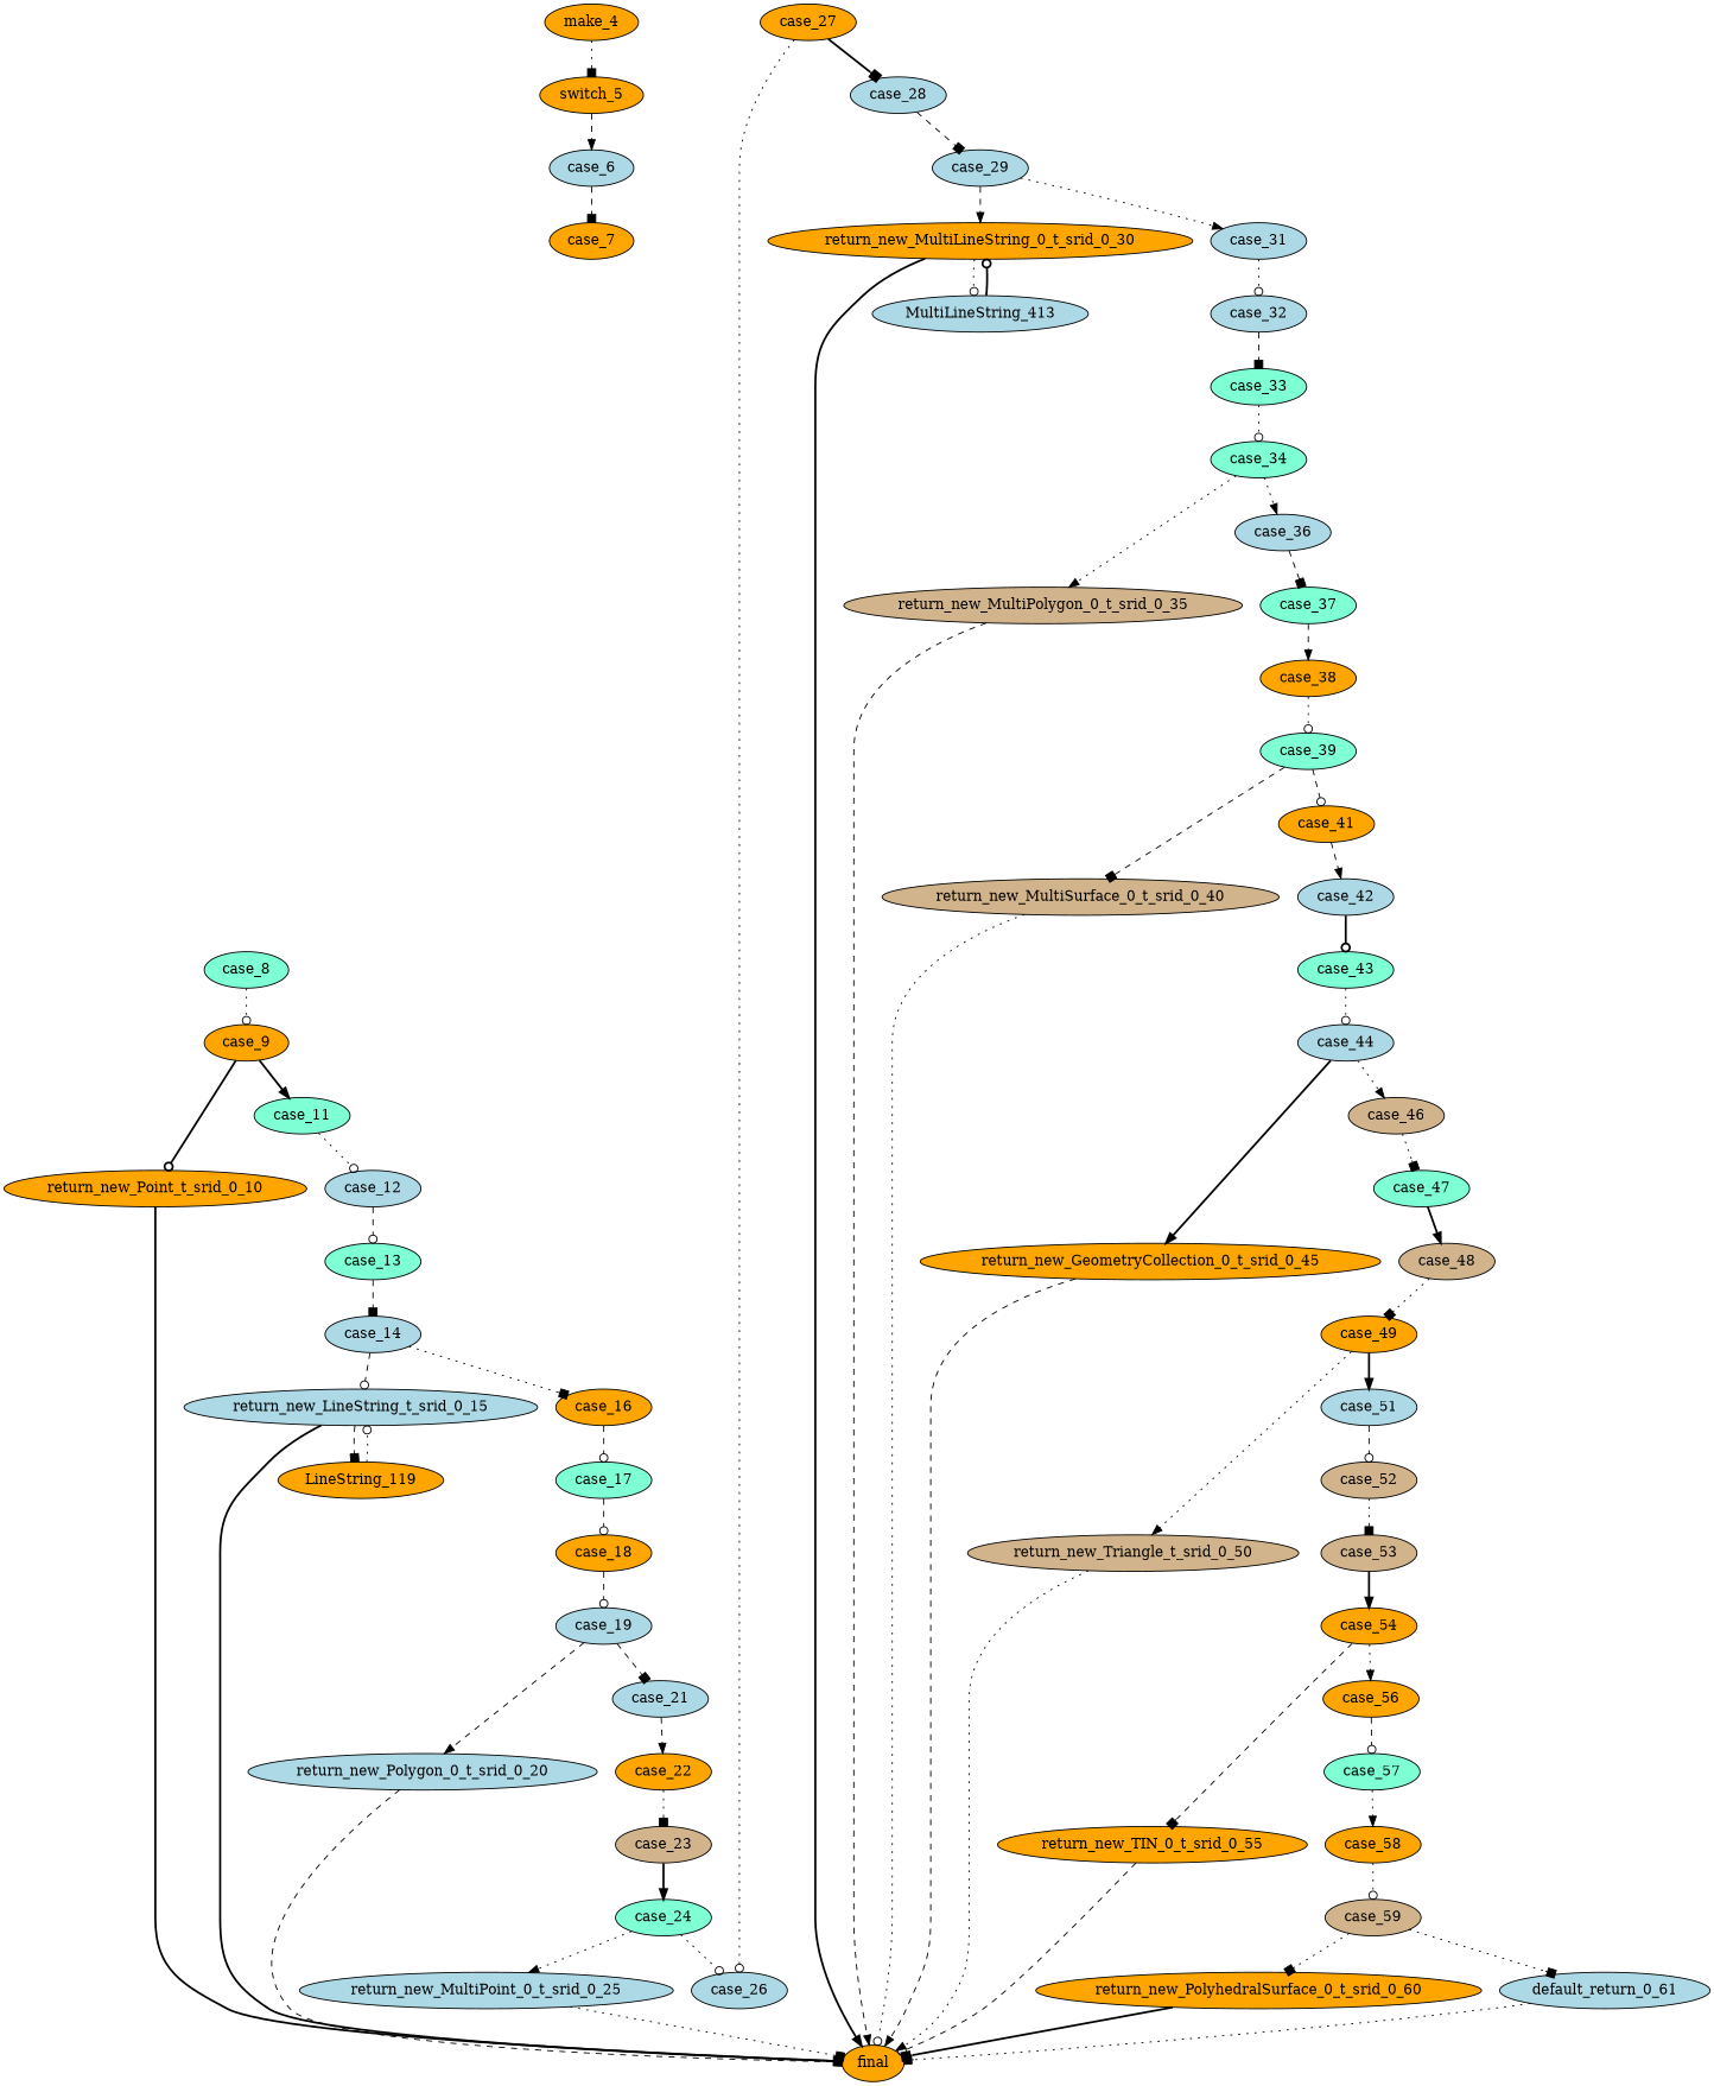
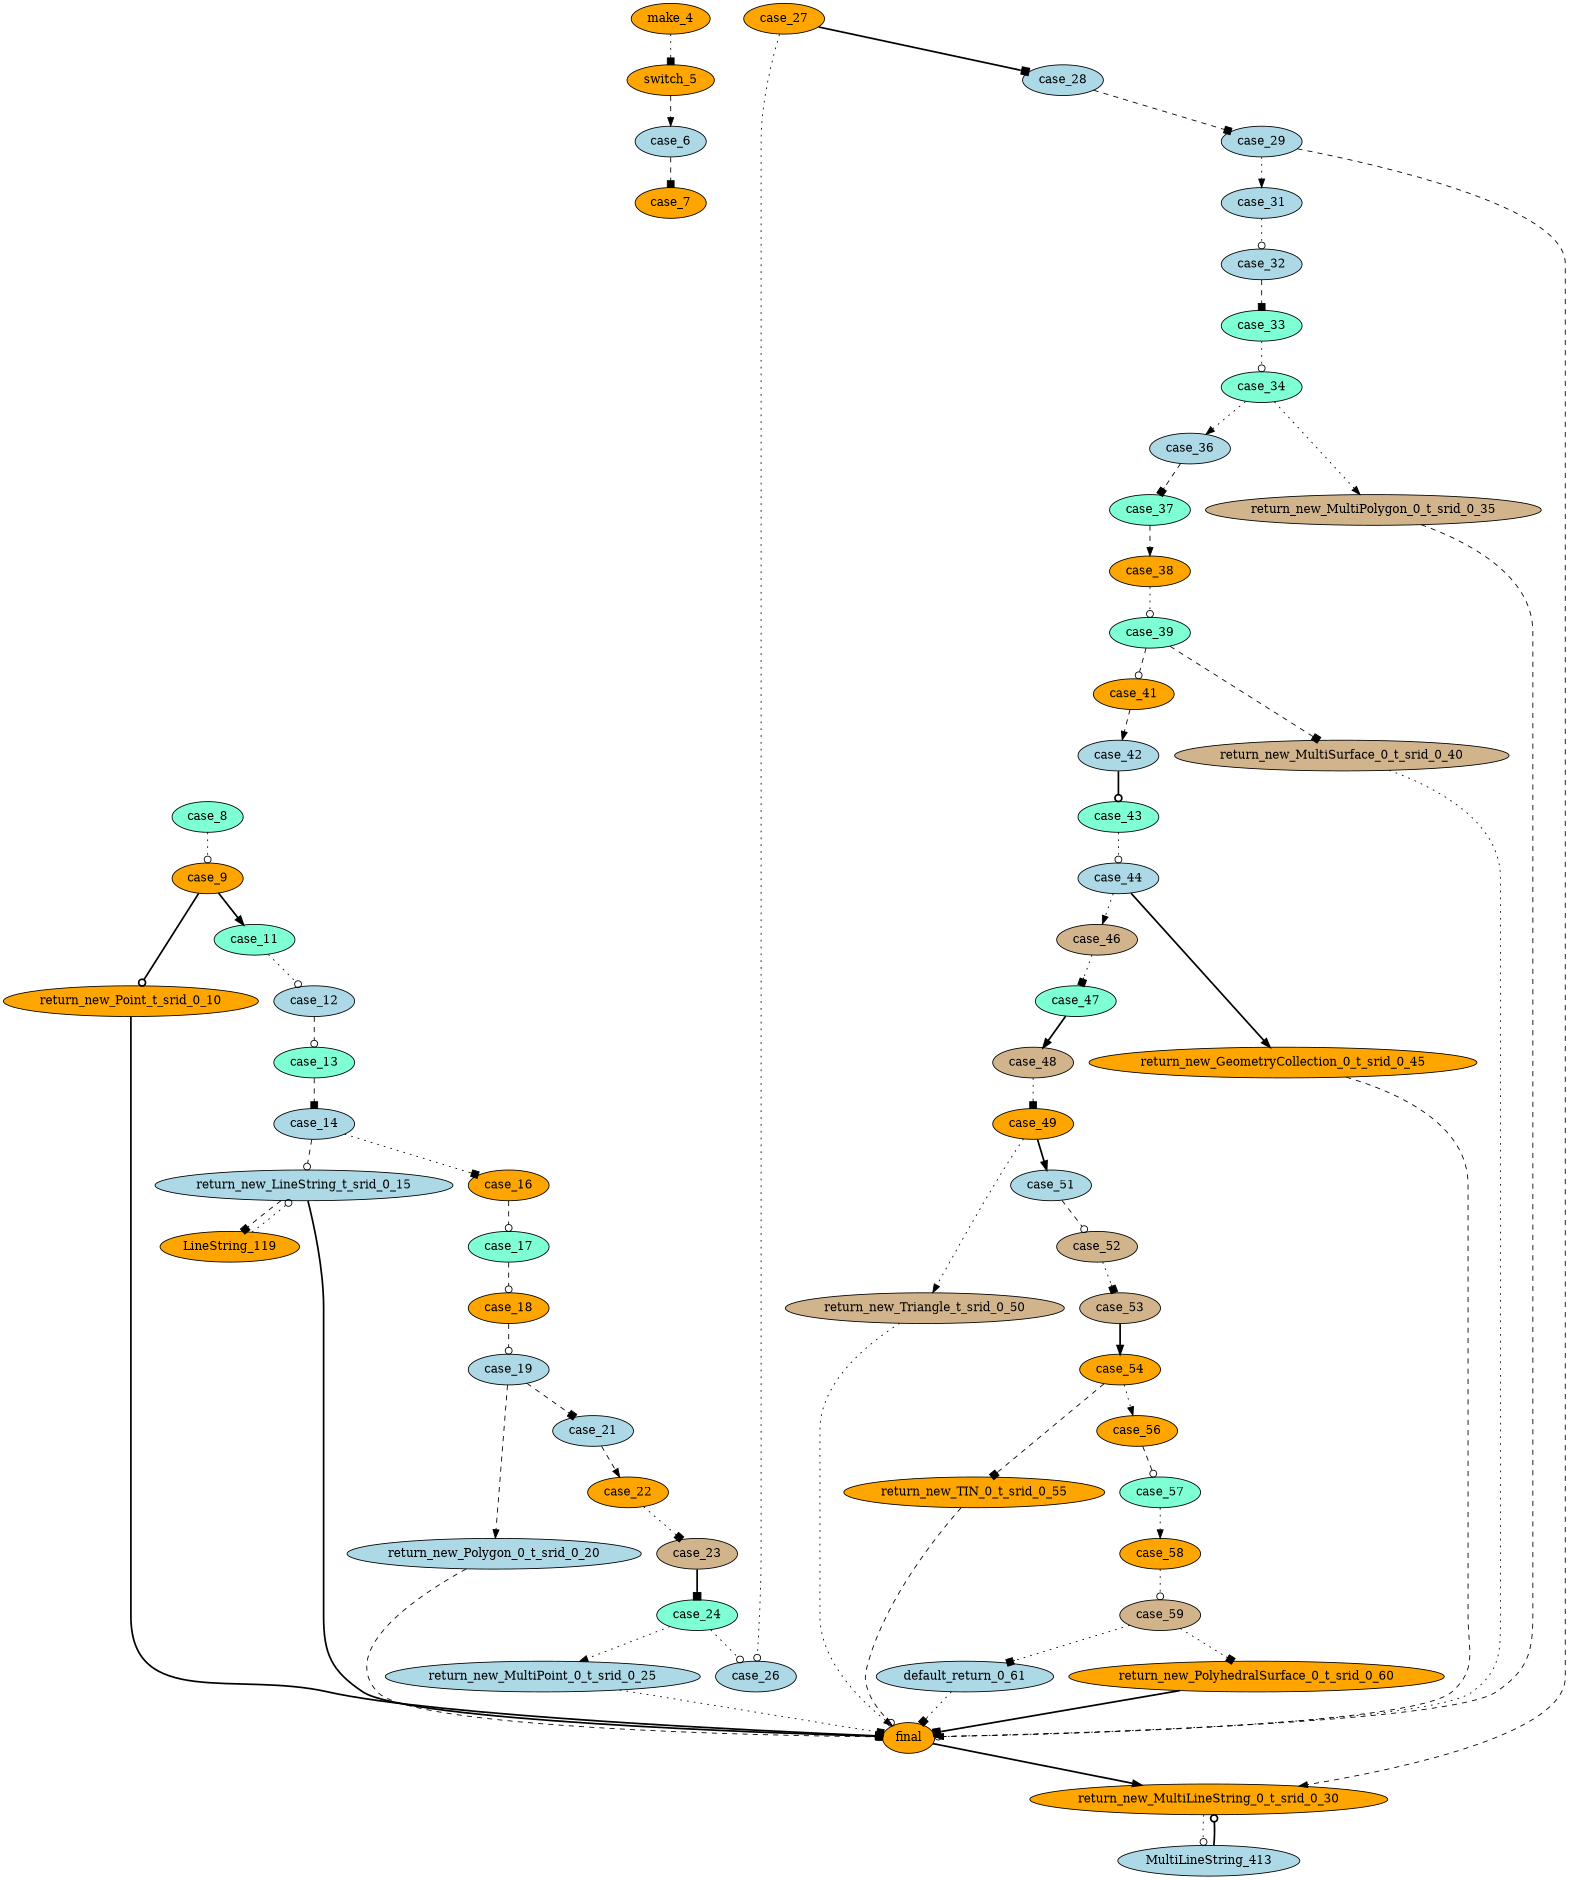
  strict digraph {
    node [fillcolor=orange style=filled]
    edge [arrowhead=odot style=dotted]
    make_4
    switch_5
    case_6 [fillcolor=lightblue]
    case_7
    case_8 [fillcolor=aquamarine]
    case_9
    return_new_Point_t_srid_0_10
    case_11 [fillcolor=aquamarine]
    final
    case_12 [fillcolor=lightblue]
    case_13 [fillcolor=aquamarine]
    case_14 [fillcolor=lightblue]
    return_new_LineString_t_srid_0_15 [fillcolor=lightblue]
    case_16
    LineString_119
    case_17 [fillcolor=aquamarine]
    case_18
    case_19 [fillcolor=lightblue]
    return_new_Polygon_0_t_srid_0_20 [fillcolor=lightblue]
    case_21 [fillcolor=lightblue]
    case_22
    case_23 [fillcolor=tan]
    case_24 [fillcolor=aquamarine]
    return_new_MultiPoint_0_t_srid_0_25 [fillcolor=lightblue]
    case_26 [fillcolor=lightblue]
    case_27
    case_28 [fillcolor=lightblue]
    case_29 [fillcolor=lightblue]
    return_new_MultiLineString_0_t_srid_0_30
    case_31 [fillcolor=lightblue]
    MultiLineString_413 [fillcolor=lightblue]
    case_32 [fillcolor=lightblue]
    case_33 [fillcolor=aquamarine]
    case_34 [fillcolor=aquamarine]
    return_new_MultiPolygon_0_t_srid_0_35 [fillcolor=tan]
    case_36 [fillcolor=lightblue]
    case_37 [fillcolor=aquamarine]
    case_38
    case_39 [fillcolor=aquamarine]
    return_new_MultiSurface_0_t_srid_0_40 [fillcolor=tan]
    case_41
    case_42 [fillcolor=lightblue]
    case_43 [fillcolor=aquamarine]
    case_44 [fillcolor=lightblue]
    return_new_GeometryCollection_0_t_srid_0_45
    case_46 [fillcolor=tan]
    case_47 [fillcolor=aquamarine]
    case_48 [fillcolor=tan]
    case_49
    return_new_Triangle_t_srid_0_50 [fillcolor=tan]
    case_51 [fillcolor=lightblue]
    case_52 [fillcolor=tan]
    case_53 [fillcolor=tan]
    case_54
    return_new_TIN_0_t_srid_0_55
    case_56
    case_57 [fillcolor=aquamarine]
    case_58
    case_59 [fillcolor=tan]
    return_new_PolyhedralSurface_0_t_srid_0_60
    default_return_0_61 [fillcolor=lightblue]
    make_4 -> switch_5 [arrowhead=box]
    switch_5 -> case_6 [arrowhead=normal style=dashed]
    case_6 -> case_7 [arrowhead=box style=dashed]
    case_8 -> case_9
    case_9 -> return_new_Point_t_srid_0_10 [style=bold]
    case_9 -> case_11 [arrowhead=normal style=bold]
    return_new_Point_t_srid_0_10 -> final [arrowhead=box style=bold]
    case_11 -> case_12
    case_12 -> case_13 [style=dashed]
    case_13 -> case_14 [arrowhead=box style=dashed]
    case_14 -> return_new_LineString_t_srid_0_15 [style=dashed]
    case_14 -> case_16 [arrowhead=box]
    return_new_LineString_t_srid_0_15 -> final [style=bold]
    return_new_LineString_t_srid_0_15 -> LineString_119 [arrowhead=box style=dashed]
    case_16 -> case_17 [style=dashed]
    LineString_119 -> return_new_LineString_t_srid_0_15
    case_17 -> case_18 [style=dashed]
    case_18 -> case_19 [style=dashed]
    case_19 -> return_new_Polygon_0_t_srid_0_20 [arrowhead=normal style=dashed]
    case_19 -> case_21 [arrowhead=box style=dashed]
    return_new_Polygon_0_t_srid_0_20 -> final [arrowhead=box style=dashed]
    case_21 -> case_22 [arrowhead=normal style=dashed]
    case_22 -> case_23 [arrowhead=box]
-   case_23 -> case_24 [arrowhead=normal style=bold]
+   case_23 -> case_24 [arrowhead=box style=bold]
    case_24 -> return_new_MultiPoint_0_t_srid_0_25 [arrowhead=normal]
    case_24 -> case_26
    return_new_MultiPoint_0_t_srid_0_25 -> final [arrowhead=box]
    case_27 -> case_26
    case_27 -> case_28 [arrowhead=box style=bold]
    case_28 -> case_29 [arrowhead=box style=dashed]
    case_29 -> return_new_MultiLineString_0_t_srid_0_30 [arrowhead=normal style=dashed]
    case_29 -> case_31 [arrowhead=normal]
-   return_new_MultiLineString_0_t_srid_0_30 -> final [arrowhead=normal style=bold]
+   final -> return_new_MultiLineString_0_t_srid_0_30 [arrowhead=normal style=bold]
    return_new_MultiLineString_0_t_srid_0_30 -> MultiLineString_413
    case_31 -> case_32
    MultiLineString_413 -> return_new_MultiLineString_0_t_srid_0_30 [style=bold]
    case_32 -> case_33 [arrowhead=box style=dashed]
    case_33 -> case_34
    case_34 -> return_new_MultiPolygon_0_t_srid_0_35 [arrowhead=normal]
    case_34 -> case_36 [arrowhead=normal]
    return_new_MultiPolygon_0_t_srid_0_35 -> final [arrowhead=normal style=dashed]
    case_36 -> case_37 [arrowhead=box style=dashed]
    case_37 -> case_38 [arrowhead=normal style=dashed]
    case_38 -> case_39
    case_39 -> return_new_MultiSurface_0_t_srid_0_40 [arrowhead=box style=dashed]
    case_39 -> case_41 [style=dashed]
    return_new_MultiSurface_0_t_srid_0_40 -> final
    case_41 -> case_42 [arrowhead=normal style=dashed]
    case_42 -> case_43 [style=bold]
    case_43 -> case_44
    case_44 -> return_new_GeometryCollection_0_t_srid_0_45 [arrowhead=normal style=bold]
    case_44 -> case_46 [arrowhead=normal]
    return_new_GeometryCollection_0_t_srid_0_45 -> final [arrowhead=normal style=dashed]
    case_46 -> case_47 [arrowhead=box]
    case_47 -> case_48 [arrowhead=normal style=bold]
    case_48 -> case_49 [arrowhead=box]
    case_49 -> return_new_Triangle_t_srid_0_50 [arrowhead=normal]
    case_49 -> case_51 [arrowhead=normal style=bold]
    return_new_Triangle_t_srid_0_50 -> final [arrowhead=normal]
    case_51 -> case_52 [style=dashed]
    case_52 -> case_53 [arrowhead=box]
    case_53 -> case_54 [arrowhead=normal style=bold]
    case_54 -> return_new_TIN_0_t_srid_0_55 [arrowhead=box style=dashed]
    case_54 -> case_56 [arrowhead=normal]
    return_new_TIN_0_t_srid_0_55 -> final [style=dashed]
    case_56 -> case_57 [style=dashed]
    case_57 -> case_58 [arrowhead=normal]
    case_58 -> case_59
    case_59 -> return_new_PolyhedralSurface_0_t_srid_0_60 [arrowhead=box]
    case_59 -> default_return_0_61 [arrowhead=box]
    return_new_PolyhedralSurface_0_t_srid_0_60 -> final [arrowhead=box style=bold]
    default_return_0_61 -> final [arrowhead=box]
  }
